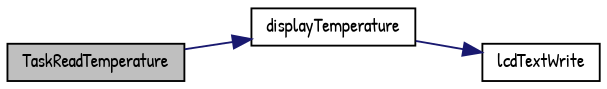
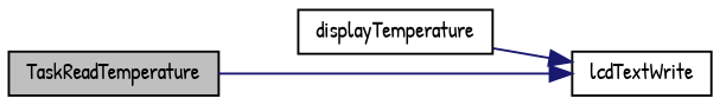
  digraph {
    fontname="Patrick Hand"
    rankdir=LR
    node [color=black fillcolor=white fontname="Patrick Hand" fontsize=10 shape=record style=filled]
    edge [color=midnightblue fontname="Patrick Hand" fontsize=10 labelfontname=Helvetica labelfontsize=10 style=solid]
    n1 [fillcolor=grey75 fontcolor=black height=0.2 label=TaskReadTemperature width=0.4]
    n2 [height=0.2 label=displayTemperature width=0.4]
    n3 [height=0.2 label=lcdTextWrite width=0.4]
-   n1 -> n2
+   n1 -> n3
    n2 -> n3
  }
